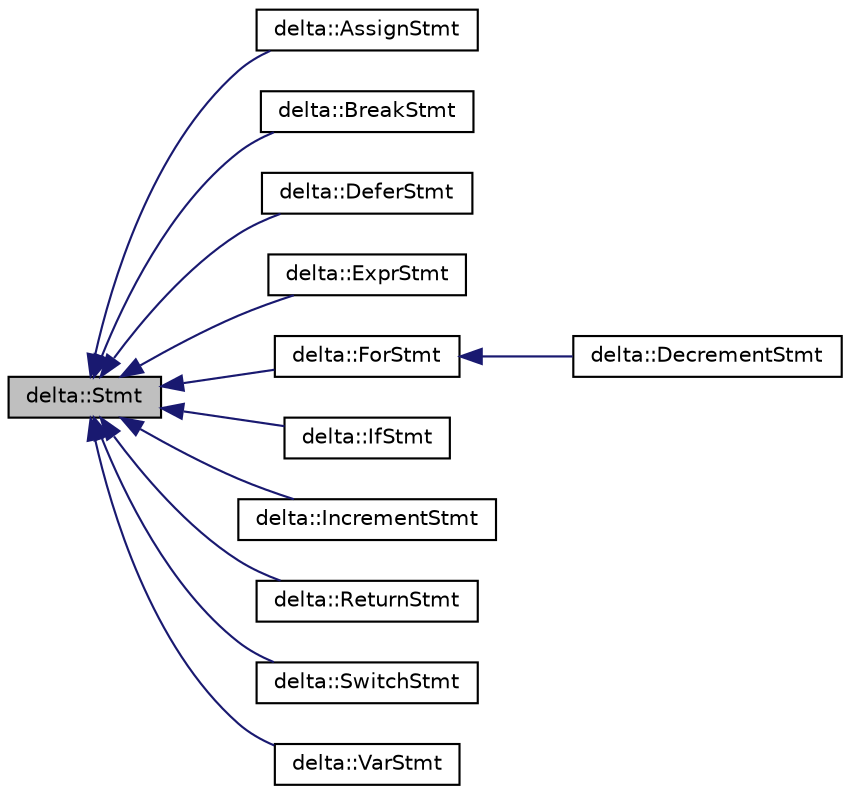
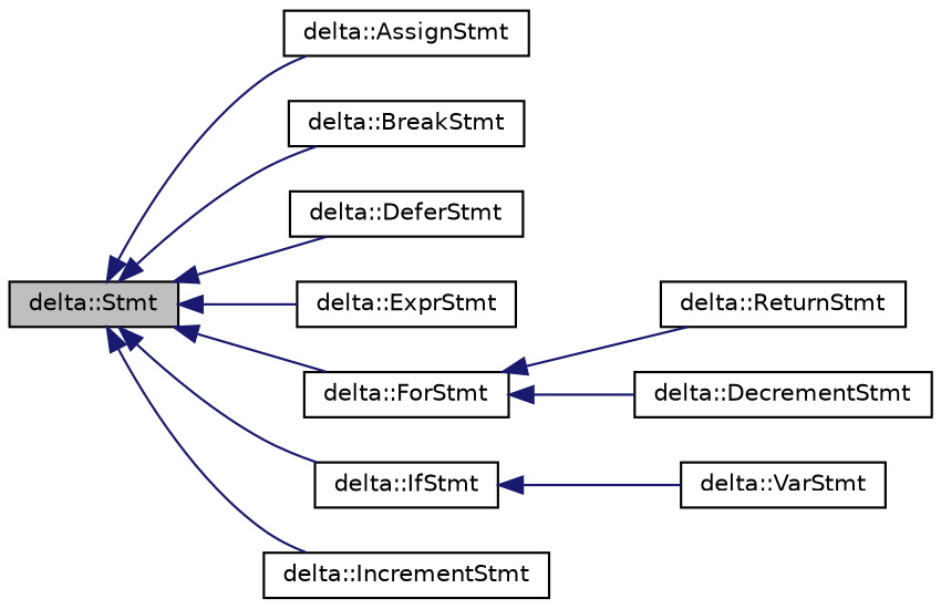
  digraph {
    rankdir=LR
    node [color=black fillcolor=white fontname=Helvetica fontsize=10 shape=record style=filled]
    edge [color=midnightblue dir=back fontname=Helvetica fontsize=10 labelfontname=Helvetica labelfontsize=10 style=solid]
    n1 [fillcolor=grey75 fontcolor=black height=0.2 label="delta::Stmt" width=0.4]
    n2 [height=0.2 label="delta::AssignStmt" width=0.4]
    n3 [height=0.2 label="delta::BreakStmt" width=0.4]
    n4 [height=0.2 label="delta::DeferStmt" width=0.4]
    n5 [height=0.2 label="delta::ExprStmt" width=0.4]
    n6 [height=0.2 label="delta::ForStmt" width=0.4]
    n7 [height=0.2 label="delta::IfStmt" width=0.4]
    n8 [height=0.2 label="delta::IncrementStmt" width=0.4]
    n9 [height=0.2 label="delta::ReturnStmt" width=0.4]
-   n10 [height=0.2 label="delta::SwitchStmt" width=0.4]
    n11 [height=0.2 label="delta::VarStmt" width=0.4]
    n12 [height=0.2 label="delta::DecrementStmt" width=0.4]
    n1 -> n2
    n1 -> n3
    n1 -> n4
    n1 -> n5
    n1 -> n6
    n1 -> n7
    n1 -> n8
-   n1 -> n9
-   n1 -> n10
-   n1 -> n11
+   n6 -> n9
+   n7 -> n11
    n6 -> n12
  }
